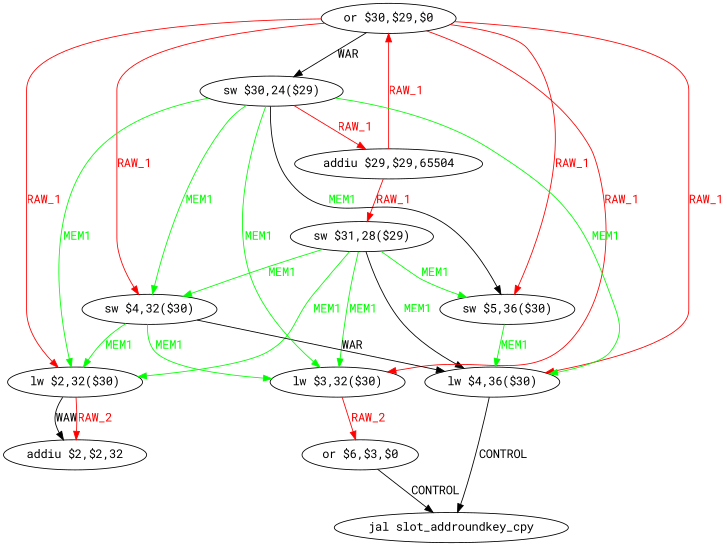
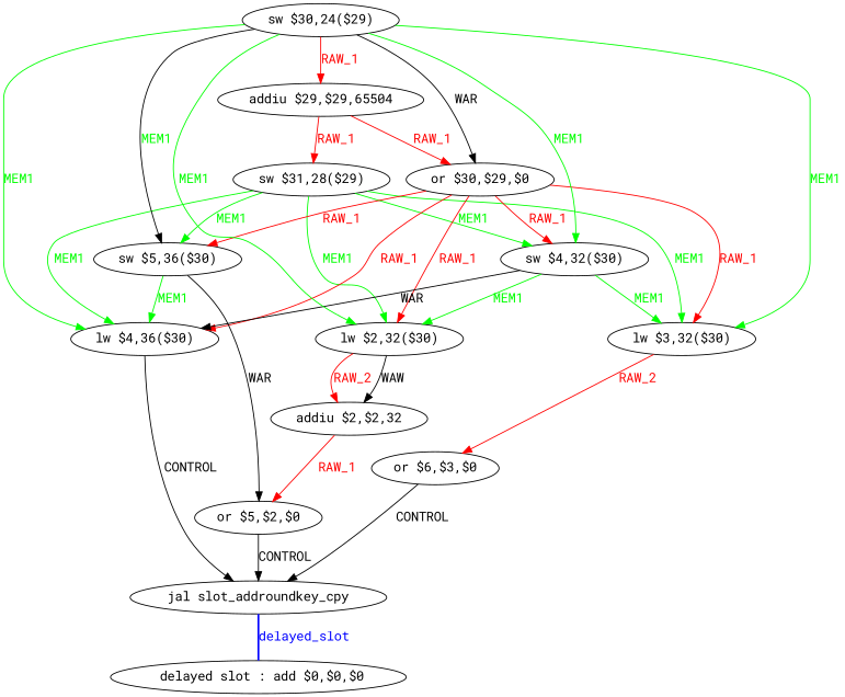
  digraph {
    fontname="Roboto Mono"
    node [fontname="Roboto Mono" shape=ellipse]
    edge [color=green fontcolor=green fontname="Roboto Mono"]
+   n1 [label=" delayed slot : add $0,$0,$0"]
    n2 [label="jal slot_addroundkey_cpy"]
    n3 [label="addiu $29,$29,65504"]
    n4 [label="sw $31,28($29)"]
    n5 [label="or $30,$29,$0"]
    n6 [label="sw $4,32($30)"]
    n7 [label="sw $5,36($30)"]
    n8 [label="lw $2,32($30)"]
    n9 [label="lw $3,32($30)"]
    n10 [label="lw $4,36($30)"]
    n11 [label="sw $30,24($29)"]
+   n12 [label="or $5,$2,$0"]
    n13 [label="addiu $2,$2,32"]
    n14 [label="or $6,$3,$0"]
+   n2 -> n1 [color=blue dir=none fontcolor=blue label=delayed_slot style=bold]
    n3 -> n4 [color=red fontcolor=red label=RAW_1]
    n3 -> n5 [color=red fontcolor=red label=RAW_1]
    n4 -> n6 [label=MEM1]
    n4 -> n7 [label=MEM1]
    n4 -> n8 [label=MEM1]
    n4 -> n9 [label=MEM1]
-   n4 -> n10 [color=black label=MEM1]
+   n4 -> n10 [label=MEM1]
    n5 -> n6 [color=red fontcolor=red label=RAW_1]
    n5 -> n7 [color=red fontcolor=red label=RAW_1]
    n5 -> n8 [color=red fontcolor=red label=RAW_1]
    n5 -> n9 [color=red fontcolor=red label=RAW_1]
    n5 -> n10 [color=red fontcolor=red label=RAW_1]
    n6 -> n8 [label=MEM1]
    n6 -> n9 [label=MEM1]
    n6 -> n10 [label=WAR color="" fontcolor=""]
    n7 -> n10 [label=MEM1]
+   n7 -> n12 [label=WAR color="" fontcolor=""]
    n8 -> n13 [label=WAW color="" fontcolor=""]
    n8 -> n13 [color=red fontcolor=red label=RAW_2]
    n9 -> n14 [color=red fontcolor=red label=RAW_2]
    n10 -> n2 [label=CONTROL color="" fontcolor=""]
    n11 -> n3 [color=red fontcolor=red label=RAW_1]
-   n5 -> n11 [label=WAR color="" fontcolor=""]
+   n11 -> n5 [label=WAR color="" fontcolor=""]
    n11 -> n6 [label=MEM1]
    n11 -> n7 [color=black label=MEM1]
    n11 -> n8 [label=MEM1]
    n11 -> n9 [label=MEM1]
    n11 -> n10 [label=MEM1]
+   n12 -> n2 [label=CONTROL color="" fontcolor=""]
+   n13 -> n12 [color=red fontcolor=red label=RAW_1]
    n14 -> n2 [label=CONTROL color="" fontcolor=""]
  }
